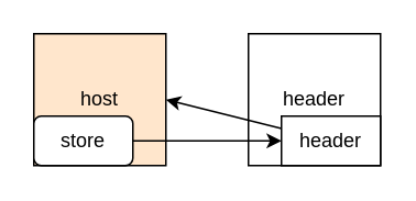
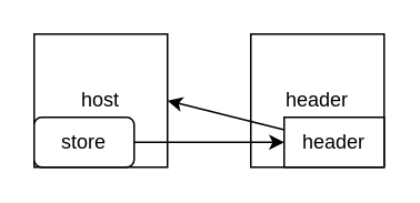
  <mxCell id="0" />
  <mxCell id="1" parent="0" />
- <mxCell id="2" value="host" style="whiteSpace=wrap;html=1;aspect=fixed;fillColor=#ffe6cc;" vertex="1" parent="1"><mxGeometry x="20" y="20" width="80" height="80" as="geometry" /></mxCell>
+ <mxCell id="2" value="host" style="whiteSpace=wrap;html=1;aspect=fixed;" vertex="1" parent="1"><mxGeometry x="20" y="20" width="80" height="80" as="geometry" /></mxCell>
  <mxCell id="3" value="header" style="whiteSpace=wrap;html=1;aspect=fixed;" vertex="1" parent="1"><mxGeometry x="150" y="20" width="80" height="80" as="geometry" /></mxCell>
  <mxCell id="4" style="edgeStyle=none;html=1;entryX=1;entryY=0.5;entryDx=0;entryDy=0;" edge="1" parent="1" source="5" target="2"><mxGeometry relative="1" as="geometry" /></mxCell>
  <mxCell id="5" value="header" style="rounded=0;whiteSpace=wrap;html=1;" vertex="1" parent="1"><mxGeometry x="170" y="70" width="60" height="30" as="geometry" /></mxCell>
  <mxCell id="6" style="edgeStyle=none;html=1;entryX=0;entryY=0.5;entryDx=0;entryDy=0;" edge="1" parent="1" source="7" target="5"><mxGeometry relative="1" as="geometry" /></mxCell>
  <mxCell id="7" value="store" style="whiteSpace=wrap;html=1;rounded=1;" vertex="1" parent="1"><mxGeometry x="20" y="70" width="60" height="30" as="geometry" /></mxCell>
